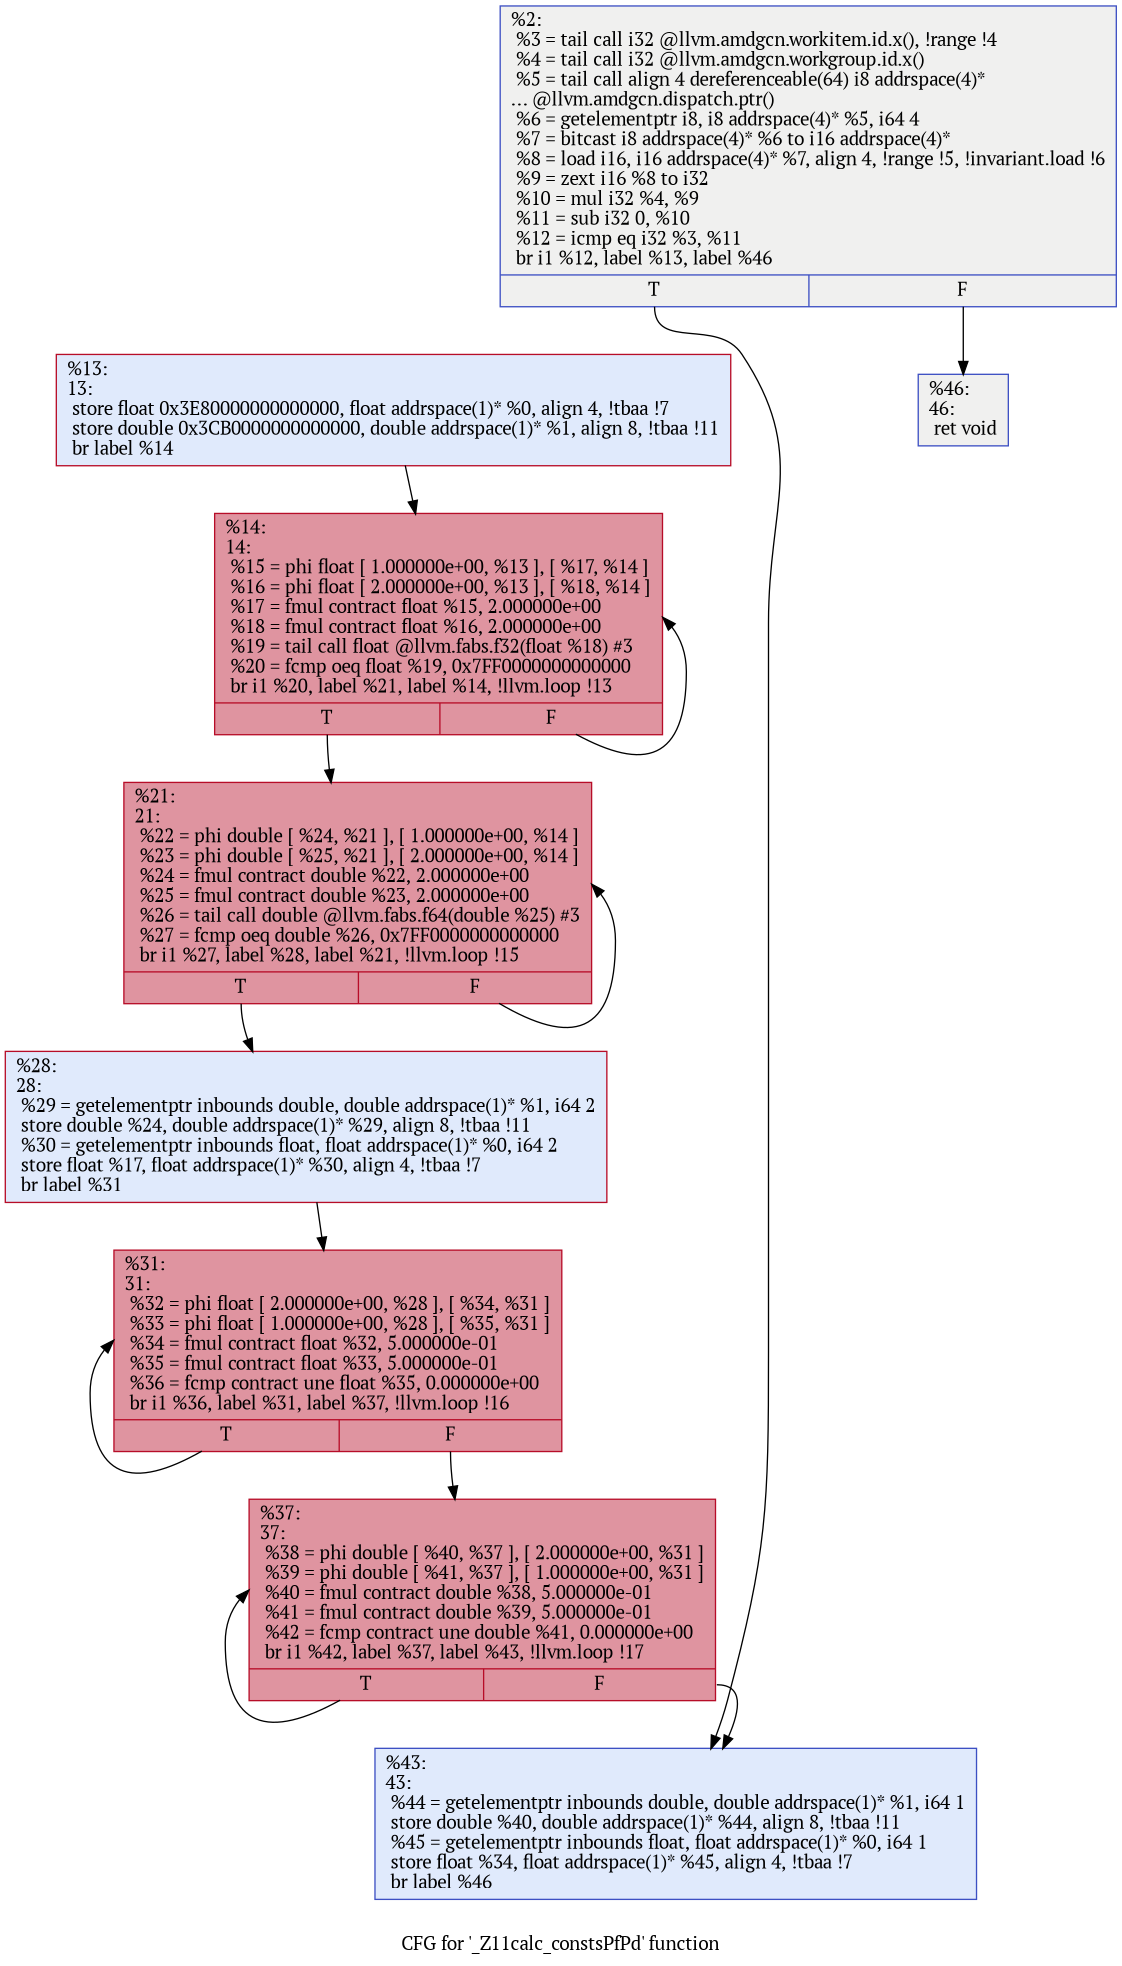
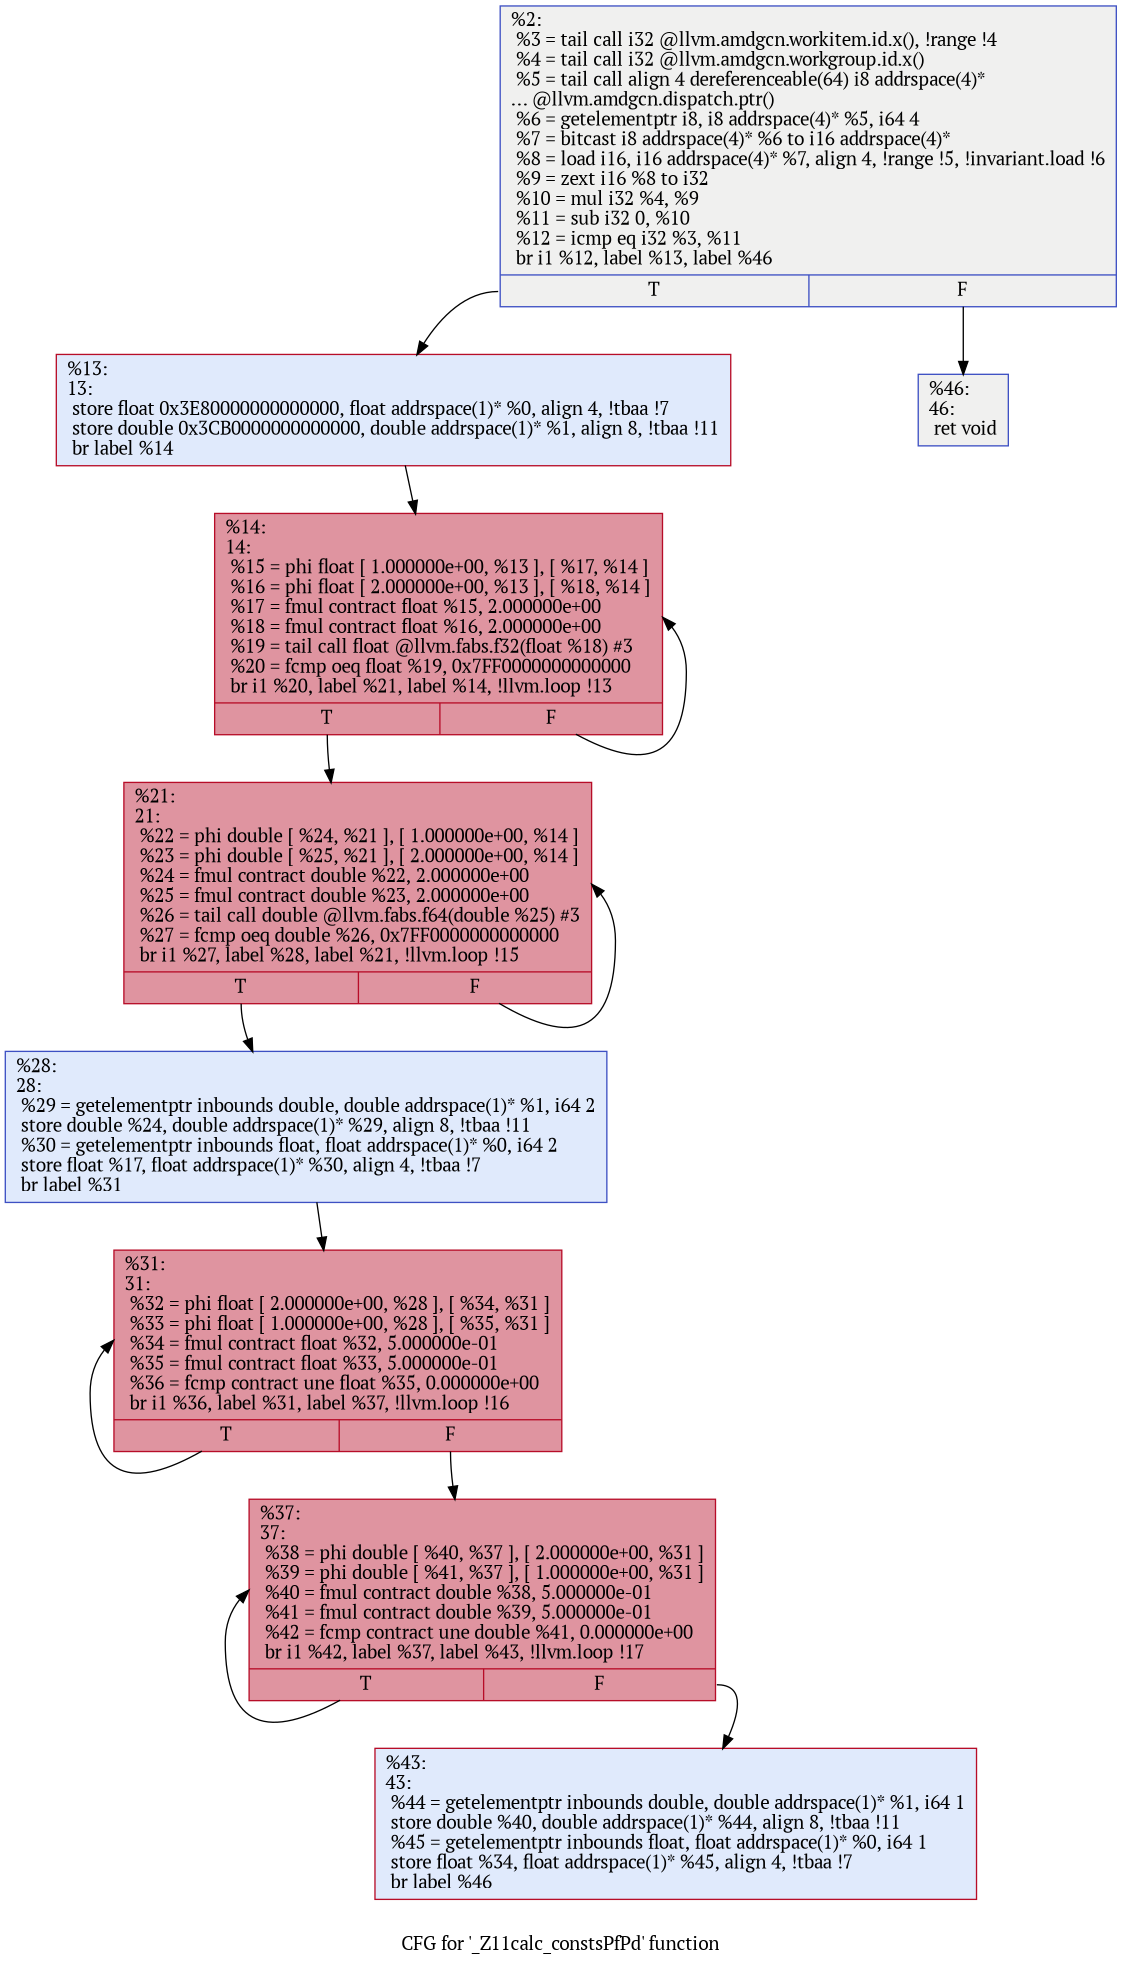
  digraph {
    fontname="PT Serif"
    label="CFG for '_Z11calc_constsPfPd' function"
    node [color="#b70d28ff" fillcolor="#b70d2870" fontname="PT Serif" shape=record style=filled]
    edge [fontname="PT Serif" tailport=s0]
    n1 [color="#3d50c3ff" fillcolor="#dedcdb70" label="{%2:\l  %3 = tail call i32 @llvm.amdgcn.workitem.id.x(), !range !4\l  %4 = tail call i32 @llvm.amdgcn.workgroup.id.x()\l  %5 = tail call align 4 dereferenceable(64) i8 addrspace(4)*\l... @llvm.amdgcn.dispatch.ptr()\l  %6 = getelementptr i8, i8 addrspace(4)* %5, i64 4\l  %7 = bitcast i8 addrspace(4)* %6 to i16 addrspace(4)*\l  %8 = load i16, i16 addrspace(4)* %7, align 4, !range !5, !invariant.load !6\l  %9 = zext i16 %8 to i32\l  %10 = mul i32 %4, %9\l  %11 = sub i32 0, %10\l  %12 = icmp eq i32 %3, %11\l  br i1 %12, label %13, label %46\l|{<s0>T|<s1>F}}"]
    n2 [fillcolor="#b9d0f970" label="{%13:\l13:                                               \l  store float 0x3E80000000000000, float addrspace(1)* %0, align 4, !tbaa !7\l  store double 0x3CB0000000000000, double addrspace(1)* %1, align 8, !tbaa !11\l  br label %14\l}"]
    n3 [color="#3d50c3ff" fillcolor="#dedcdb70" label="{%46:\l46:                                               \l  ret void\l}"]
    n4 [label="{%14:\l14:                                               \l  %15 = phi float [ 1.000000e+00, %13 ], [ %17, %14 ]\l  %16 = phi float [ 2.000000e+00, %13 ], [ %18, %14 ]\l  %17 = fmul contract float %15, 2.000000e+00\l  %18 = fmul contract float %16, 2.000000e+00\l  %19 = tail call float @llvm.fabs.f32(float %18) #3\l  %20 = fcmp oeq float %19, 0x7FF0000000000000\l  br i1 %20, label %21, label %14, !llvm.loop !13\l|{<s0>T|<s1>F}}"]
    n5 [label="{%21:\l21:                                               \l  %22 = phi double [ %24, %21 ], [ 1.000000e+00, %14 ]\l  %23 = phi double [ %25, %21 ], [ 2.000000e+00, %14 ]\l  %24 = fmul contract double %22, 2.000000e+00\l  %25 = fmul contract double %23, 2.000000e+00\l  %26 = tail call double @llvm.fabs.f64(double %25) #3\l  %27 = fcmp oeq double %26, 0x7FF0000000000000\l  br i1 %27, label %28, label %21, !llvm.loop !15\l|{<s0>T|<s1>F}}"]
-   n6 [fillcolor="#b9d0f970" label="{%28:\l28:                                               \l  %29 = getelementptr inbounds double, double addrspace(1)* %1, i64 2\l  store double %24, double addrspace(1)* %29, align 8, !tbaa !11\l  %30 = getelementptr inbounds float, float addrspace(1)* %0, i64 2\l  store float %17, float addrspace(1)* %30, align 4, !tbaa !7\l  br label %31\l}"]
+   n6 [color="#3d50c3ff" fillcolor="#b9d0f970" label="{%28:\l28:                                               \l  %29 = getelementptr inbounds double, double addrspace(1)* %1, i64 2\l  store double %24, double addrspace(1)* %29, align 8, !tbaa !11\l  %30 = getelementptr inbounds float, float addrspace(1)* %0, i64 2\l  store float %17, float addrspace(1)* %30, align 4, !tbaa !7\l  br label %31\l}"]
    n7 [label="{%31:\l31:                                               \l  %32 = phi float [ 2.000000e+00, %28 ], [ %34, %31 ]\l  %33 = phi float [ 1.000000e+00, %28 ], [ %35, %31 ]\l  %34 = fmul contract float %32, 5.000000e-01\l  %35 = fmul contract float %33, 5.000000e-01\l  %36 = fcmp contract une float %35, 0.000000e+00\l  br i1 %36, label %31, label %37, !llvm.loop !16\l|{<s0>T|<s1>F}}"]
    n8 [label="{%37:\l37:                                               \l  %38 = phi double [ %40, %37 ], [ 2.000000e+00, %31 ]\l  %39 = phi double [ %41, %37 ], [ 1.000000e+00, %31 ]\l  %40 = fmul contract double %38, 5.000000e-01\l  %41 = fmul contract double %39, 5.000000e-01\l  %42 = fcmp contract une double %41, 0.000000e+00\l  br i1 %42, label %37, label %43, !llvm.loop !17\l|{<s0>T|<s1>F}}"]
-   n9 [color="#3d50c3ff" fillcolor="#b9d0f970" label="{%43:\l43:                                               \l  %44 = getelementptr inbounds double, double addrspace(1)* %1, i64 1\l  store double %40, double addrspace(1)* %44, align 8, !tbaa !11\l  %45 = getelementptr inbounds float, float addrspace(1)* %0, i64 1\l  store float %34, float addrspace(1)* %45, align 4, !tbaa !7\l  br label %46\l}"]
-   n1 -> n9
+   n9 [fillcolor="#b9d0f970" label="{%43:\l43:                                               \l  %44 = getelementptr inbounds double, double addrspace(1)* %1, i64 1\l  store double %40, double addrspace(1)* %44, align 8, !tbaa !11\l  %45 = getelementptr inbounds float, float addrspace(1)* %0, i64 1\l  store float %34, float addrspace(1)* %45, align 4, !tbaa !7\l  br label %46\l}"]
+   n1 -> n2
    n1 -> n3 [tailport=s1]
    n2 -> n4
    n4 -> n4 [tailport=s1]
    n4 -> n5
    n5 -> n5 [tailport=s1]
    n5 -> n6
    n6 -> n7
    n7 -> n7
    n7 -> n8 [tailport=s1]
    n8 -> n8
    n8 -> n9 [tailport=s1]
  }
